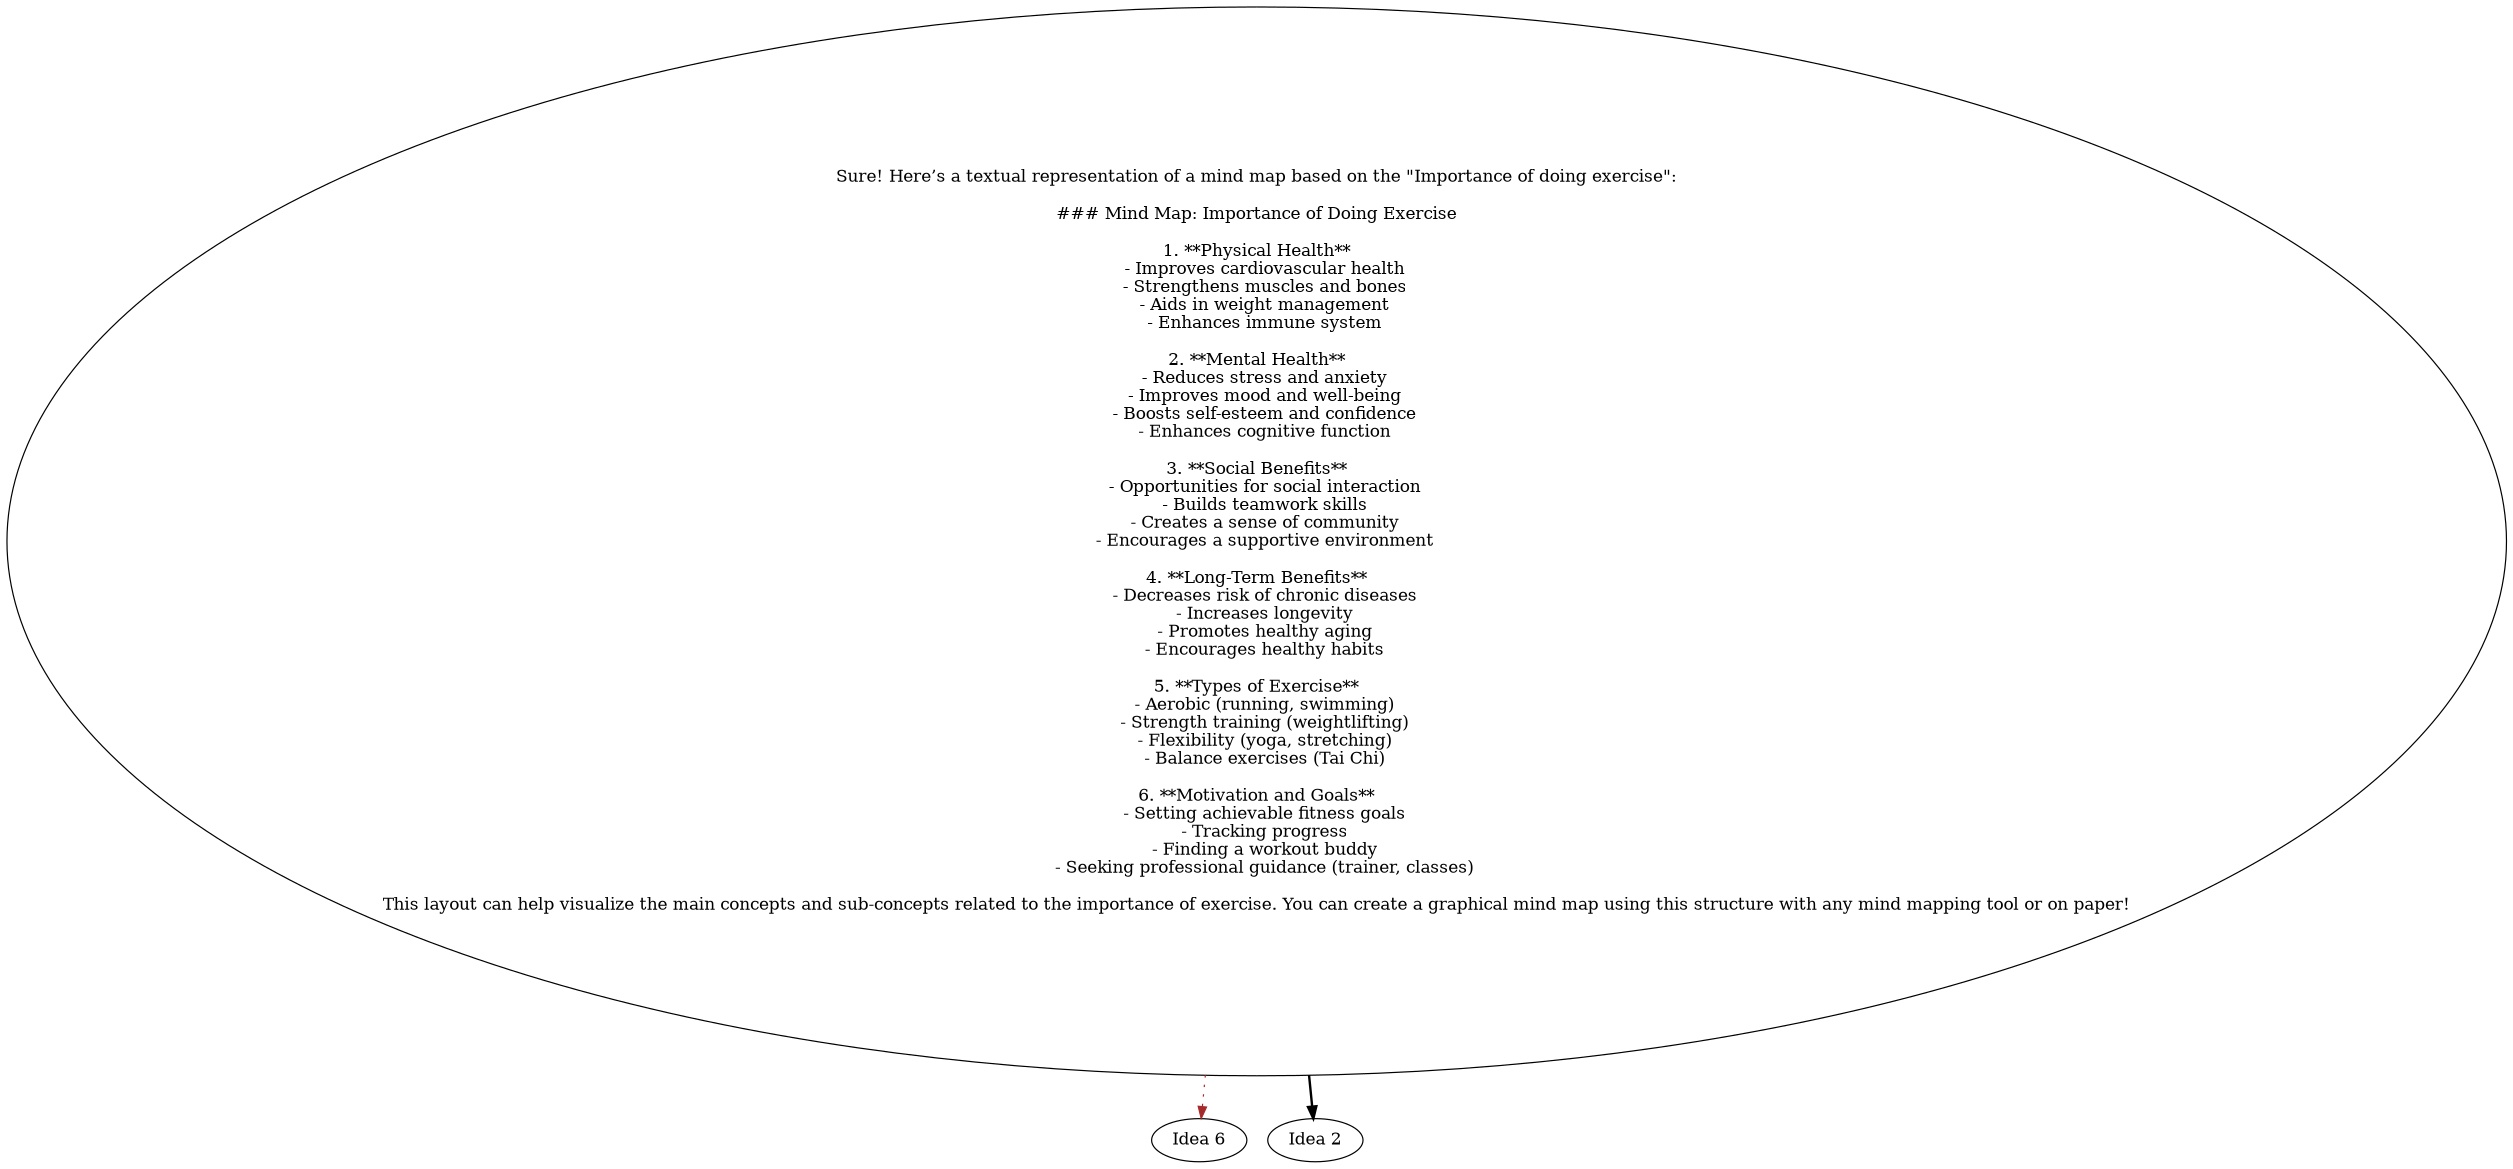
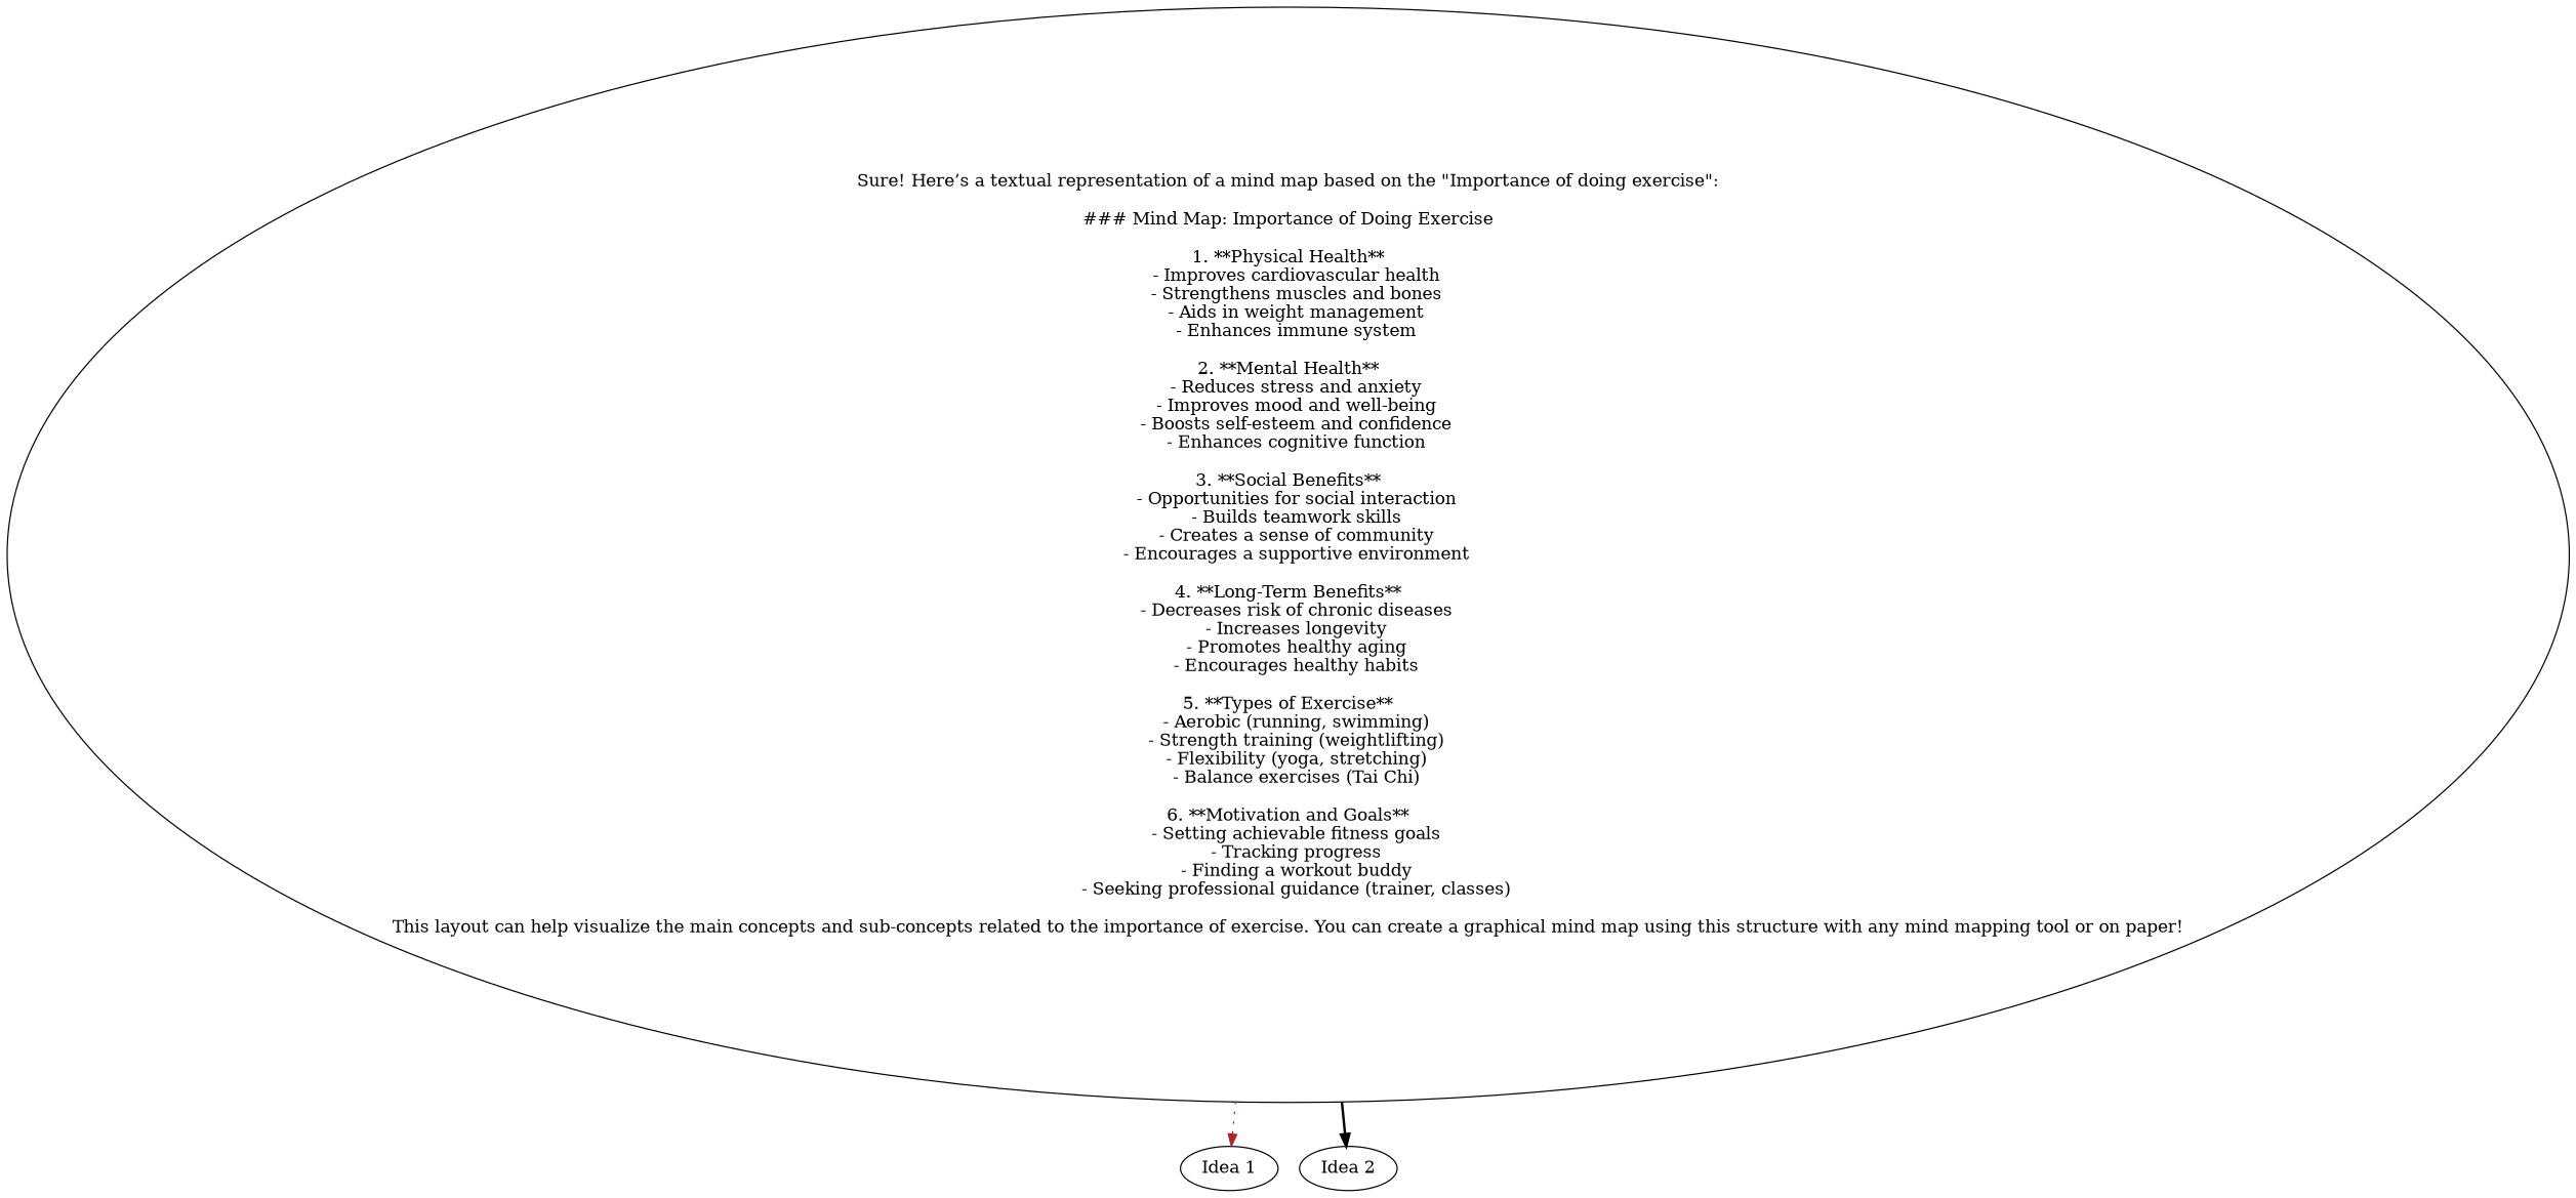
  digraph {
    n1 [label="Sure! Here’s a textual representation of a mind map based on the \"Importance of doing exercise\":\n\n### Mind Map: Importance of Doing Exercise\n\n1. **Physical Health**\n   - Improves cardiovascular health\n   - Strengthens muscles and bones\n   - Aids in weight management\n   - Enhances immune system\n\n2. **Mental Health**\n   - Reduces stress and anxiety\n   - Improves mood and well-being\n   - Boosts self-esteem and confidence\n   - Enhances cognitive function\n\n3. **Social Benefits**\n   - Opportunities for social interaction\n   - Builds teamwork skills\n   - Creates a sense of community\n   - Encourages a supportive environment\n\n4. **Long-Term Benefits**\n   - Decreases risk of chronic diseases\n   - Increases longevity\n   - Promotes healthy aging\n   - Encourages healthy habits\n\n5. **Types of Exercise**\n   - Aerobic (running, swimming)\n   - Strength training (weightlifting)\n   - Flexibility (yoga, stretching)\n   - Balance exercises (Tai Chi)\n\n6. **Motivation and Goals**\n   - Setting achievable fitness goals\n   - Tracking progress\n   - Finding a workout buddy\n   - Seeking professional guidance (trainer, classes)\n\nThis layout can help visualize the main concepts and sub-concepts related to the importance of exercise. You can create a graphical mind map using this structure with any mind mapping tool or on paper!"]
-   n2 [label="Idea 6"]
+   n2 [label="Idea 1"]
    n3 [label="Idea 2"]
    n1 -> n2 [color=brown style=dotted]
    n1 -> n3 [color=black style=bold]
  }
